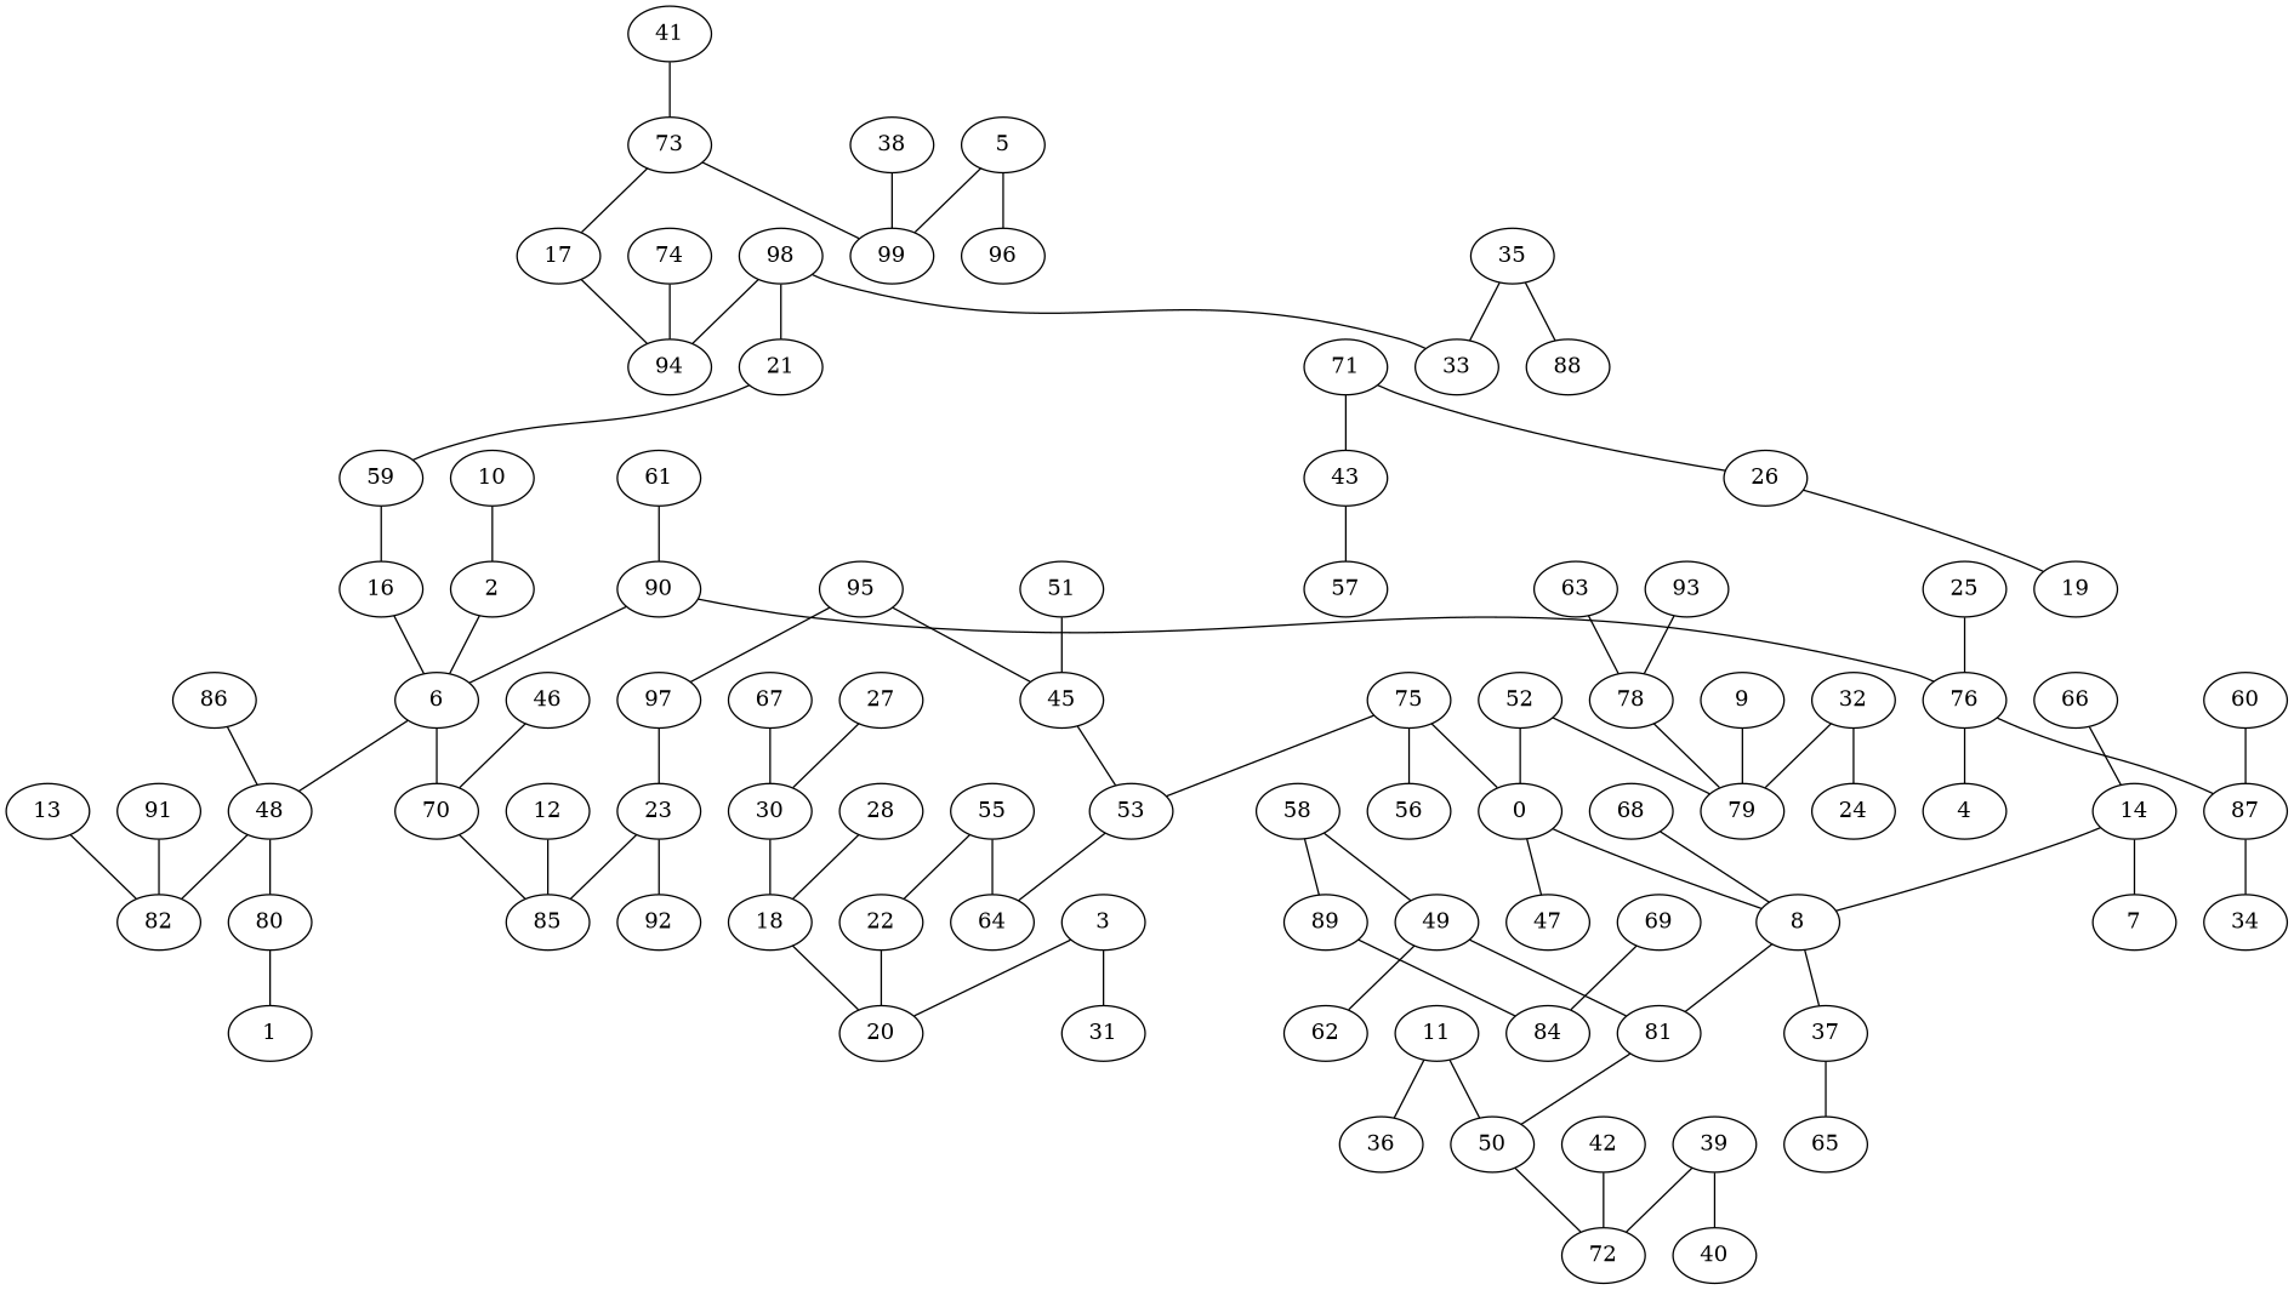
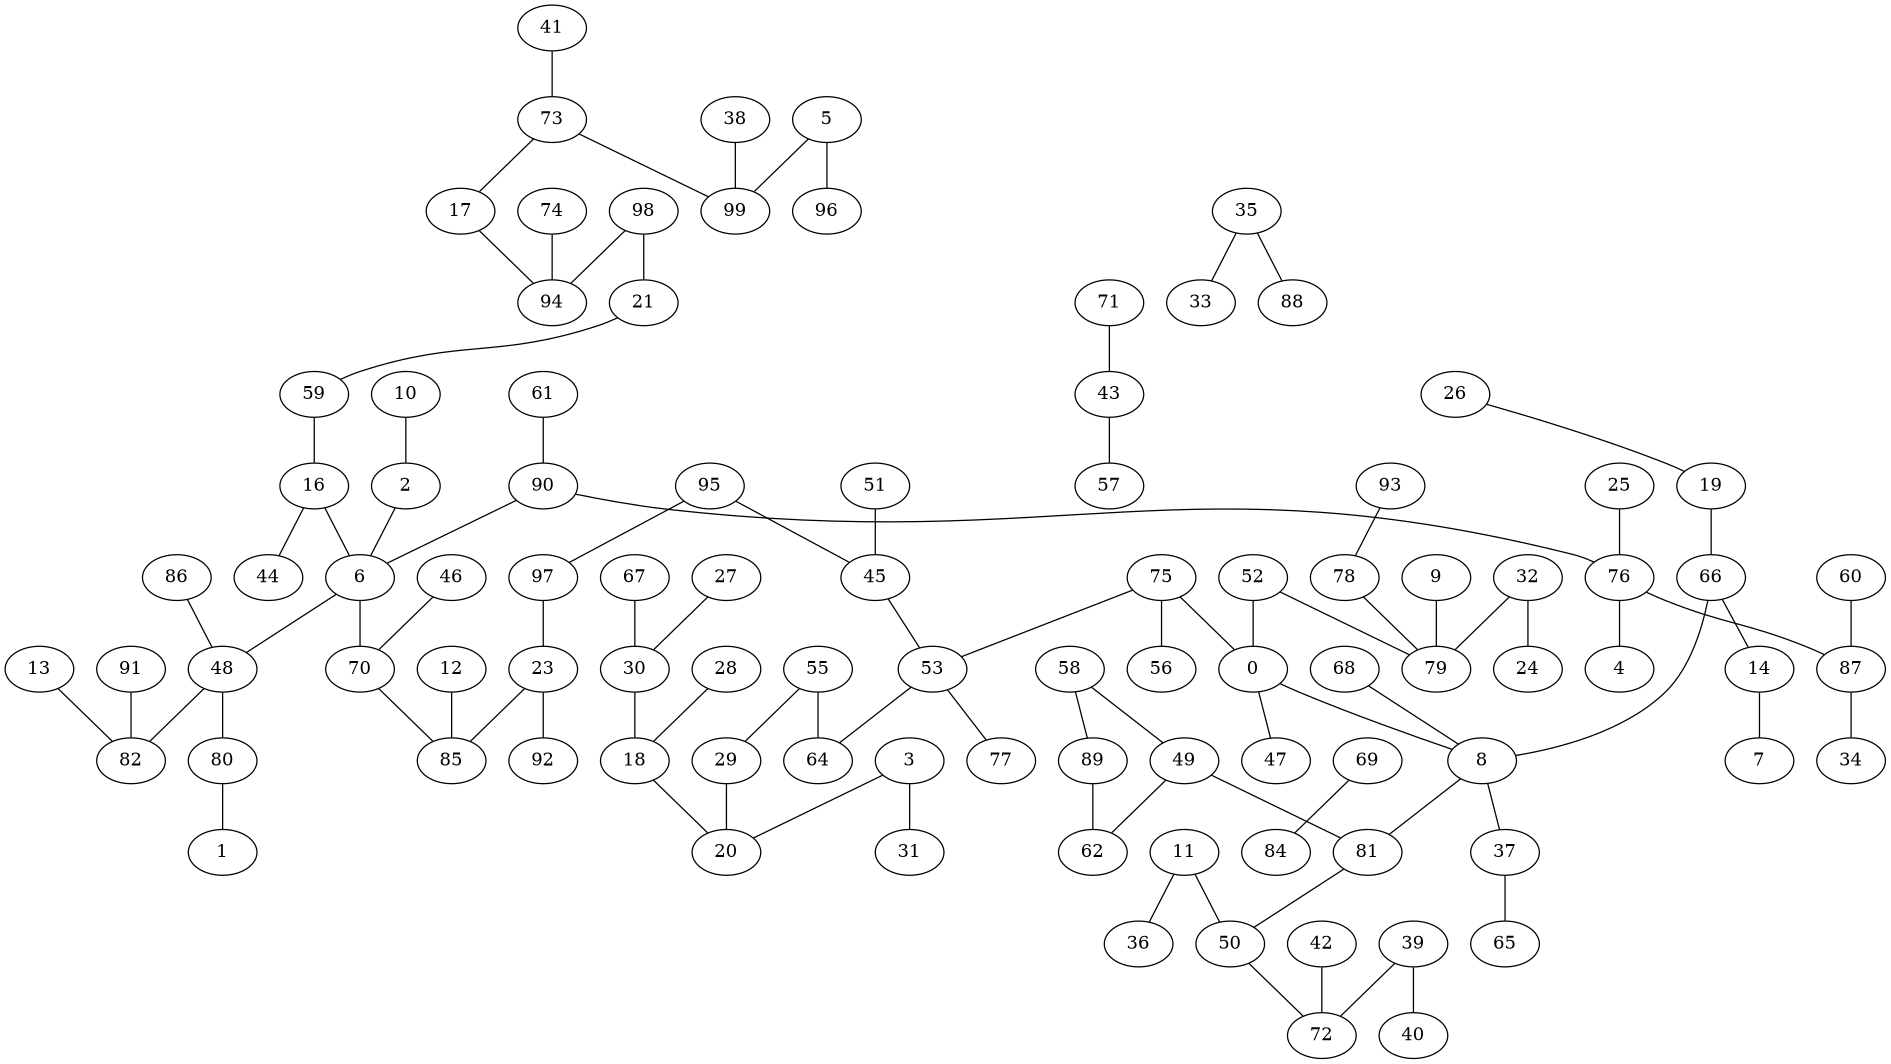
  graph {
    90
    6
    76
    48
    70
    87
    4
    82
    80
    85
    n11 [label=81]
    8
    37
    50
    65
    72
    26
    19
    66
    14
    9
    79
    78
    86
    1
    75
    53
    0
    56
    64
+   77
    47
    58
    89
    49
    84
    62
    45
    71
    43
    57
    13
    34
    59
    16
-   29 [label=22]
+   44
+   29
    20
    23
    92
    39
    40
    5
    96
    99
    30
    18
-   63
    7
    91
    73
    17
    94
    27
    28
    61
    52
    32
    24
    35
    33
    88
    98
    21
    95
    97
    n77 [label=11]
    36
    68
    67
    38
    51
    60
    3
    31
    42
    74
    55
    25
    41
    10
    2
    46
    69
    93
    12
    90 -- 6
    90 -- 76
    6 -- 48
    6 -- 70
    76 -- 87
    76 -- 4
    48 -- 82
    48 -- 80
    70 -- 85
    87 -- 34
    80 -- 1
    n11 -- 50
    8 -- n11
    8 -- 37
    37 -- 65
    50 -- 72
    26 -- 19
-   14 -- 8
+   19 -- 66
+   66 -- 8
    66 -- 14
    14 -- 7
    9 -- 79
    78 -- 79
    86 -- 48
    75 -- 53
    75 -- 0
    75 -- 56
    53 -- 64
+   53 -- 77
    0 -- 8
    0 -- 47
    58 -- 89
    58 -- 49
-   89 -- 84
+   89 -- 62
    49 -- n11
    49 -- 62
    45 -- 53
-   71 -- 26
    71 -- 43
    43 -- 57
    13 -- 82
    59 -- 16
    16 -- 6
+   16 -- 44
    29 -- 20
    23 -- 85
    23 -- 92
    39 -- 72
    39 -- 40
    5 -- 96
    5 -- 99
    30 -- 18
    18 -- 20
-   63 -- 78
    91 -- 82
    73 -- 99
    73 -- 17
    17 -- 94
    27 -- 30
    28 -- 18
    61 -- 90
    52 -- 79
    52 -- 0
    32 -- 79
    32 -- 24
    35 -- 33
    35 -- 88
    98 -- 94
-   98 -- 33
    98 -- 21
    21 -- 59
    95 -- 45
    95 -- 97
    97 -- 23
    n77 -- 50
    n77 -- 36
    68 -- 8
    67 -- 30
    38 -- 99
    51 -- 45
    60 -- 87
    3 -- 20
    3 -- 31
    42 -- 72
    74 -- 94
    55 -- 64
    55 -- 29
    25 -- 76
    41 -- 73
    10 -- 2
    2 -- 6
    46 -- 70
    69 -- 84
    93 -- 78
    12 -- 85
  }
